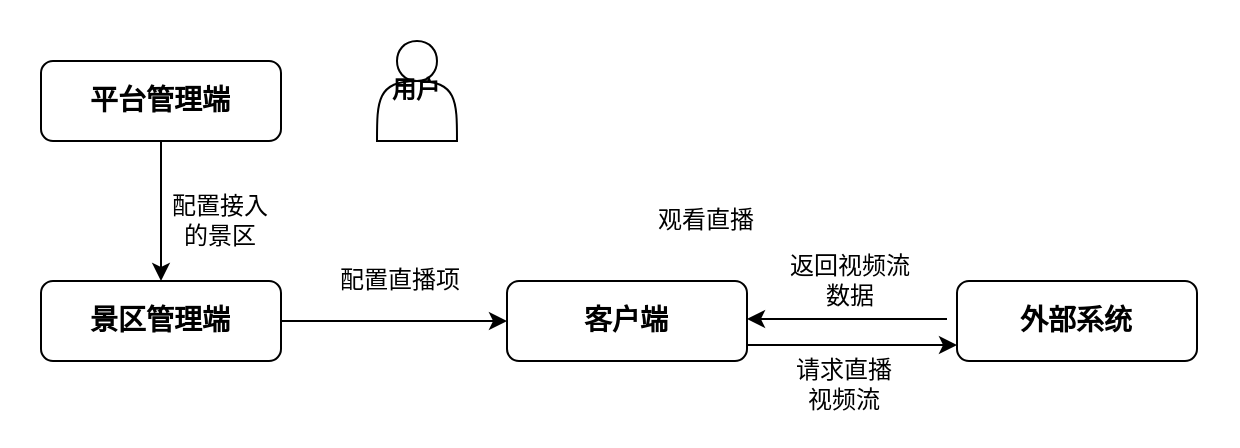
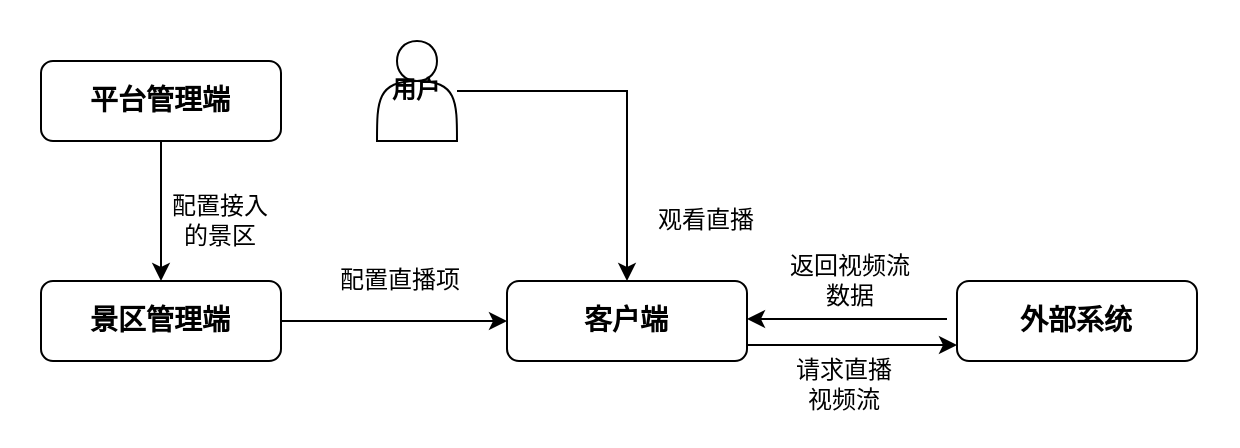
  <mxCell id="0" />
  <mxCell id="1" parent="0" />
  <mxCell id="2" style="edgeStyle=orthogonalEdgeStyle;rounded=0;orthogonalLoop=1;jettySize=auto;html=1;entryX=0.5;entryY=0;entryDx=0;entryDy=0;" edge="1" parent="1" source="3" target="5"><mxGeometry relative="1" as="geometry" /></mxCell>
  <mxCell id="3" value="&lt;font style=&quot;font-size: 14px&quot;&gt;平台管理端&lt;/font&gt;" style="rounded=1;whiteSpace=wrap;html=1;fontStyle=1" vertex="1" parent="1"><mxGeometry x="20" y="30" width="120" height="40" as="geometry" /></mxCell>
  <mxCell id="4" style="edgeStyle=orthogonalEdgeStyle;rounded=0;orthogonalLoop=1;jettySize=auto;html=1;entryX=0;entryY=0.5;entryDx=0;entryDy=0;" edge="1" parent="1" source="5" target="8"><mxGeometry relative="1" as="geometry" /></mxCell>
  <mxCell id="5" value="&lt;font style=&quot;font-size: 14px&quot;&gt;景区管理端&lt;/font&gt;" style="rounded=1;whiteSpace=wrap;html=1;fontStyle=1" vertex="1" parent="1"><mxGeometry x="20" y="140" width="120" height="40" as="geometry" /></mxCell>
  <mxCell id="6" value="配置接入的景区" style="text;html=1;strokeColor=none;fillColor=none;align=center;verticalAlign=middle;whiteSpace=wrap;rounded=0;" vertex="1" parent="1"><mxGeometry x="80" y="100" width="60" height="20" as="geometry" /></mxCell>
  <mxCell id="7" style="edgeStyle=orthogonalEdgeStyle;rounded=0;orthogonalLoop=1;jettySize=auto;html=1;entryX=0;entryY=0.5;entryDx=0;entryDy=0;" edge="1" parent="1"><mxGeometry relative="1" as="geometry"><mxPoint x="373" y="172" as="sourcePoint" /><mxPoint x="478" y="172" as="targetPoint" /></mxGeometry></mxCell>
  <mxCell id="8" value="&lt;font style=&quot;font-size: 14px&quot;&gt;客户端&lt;/font&gt;" style="rounded=1;whiteSpace=wrap;html=1;fontStyle=1" vertex="1" parent="1"><mxGeometry x="253" y="140" width="120" height="40" as="geometry" /></mxCell>
  <mxCell id="9" value="配置直播项" style="text;html=1;strokeColor=none;fillColor=none;align=center;verticalAlign=middle;whiteSpace=wrap;rounded=0;" vertex="1" parent="1"><mxGeometry x="165" y="130" width="70" height="20" as="geometry" /></mxCell>
+ <mxCell id="10" style="edgeStyle=orthogonalEdgeStyle;rounded=0;orthogonalLoop=1;jettySize=auto;html=1;entryX=0.5;entryY=0;entryDx=0;entryDy=0;" edge="1" parent="1" source="11" target="8"><mxGeometry relative="1" as="geometry" /></mxCell>
  <mxCell id="11" value="&lt;b&gt;用户&lt;/b&gt;" style="shape=actor;whiteSpace=wrap;html=1;" vertex="1" parent="1"><mxGeometry x="188" y="20" width="40" height="50" as="geometry" /></mxCell>
  <mxCell id="12" value="观看直播" style="text;html=1;strokeColor=none;fillColor=none;align=center;verticalAlign=middle;whiteSpace=wrap;rounded=0;" vertex="1" parent="1"><mxGeometry x="323" y="100" width="60" height="20" as="geometry" /></mxCell>
  <mxCell id="13" value="&lt;font style=&quot;font-size: 14px&quot;&gt;外部系统&lt;/font&gt;" style="rounded=1;whiteSpace=wrap;html=1;fontStyle=1" vertex="1" parent="1"><mxGeometry x="478" y="140" width="120" height="40" as="geometry" /></mxCell>
  <mxCell id="14" value="请求直播视频流" style="text;html=1;strokeColor=none;fillColor=none;align=center;verticalAlign=middle;whiteSpace=wrap;rounded=0;" vertex="1" parent="1"><mxGeometry x="392" y="182" width="60" height="20" as="geometry" /></mxCell>
  <mxCell id="15" value="" style="endArrow=classic;html=1;" edge="1" parent="1"><mxGeometry width="50" height="50" relative="1" as="geometry"><mxPoint x="473" y="159" as="sourcePoint" /><mxPoint x="373" y="159" as="targetPoint" /></mxGeometry></mxCell>
  <mxCell id="16" value="返回视频流数据" style="text;html=1;strokeColor=none;fillColor=none;align=center;verticalAlign=middle;whiteSpace=wrap;rounded=0;" vertex="1" parent="1"><mxGeometry x="390" y="130" width="70" height="20" as="geometry" /></mxCell>
